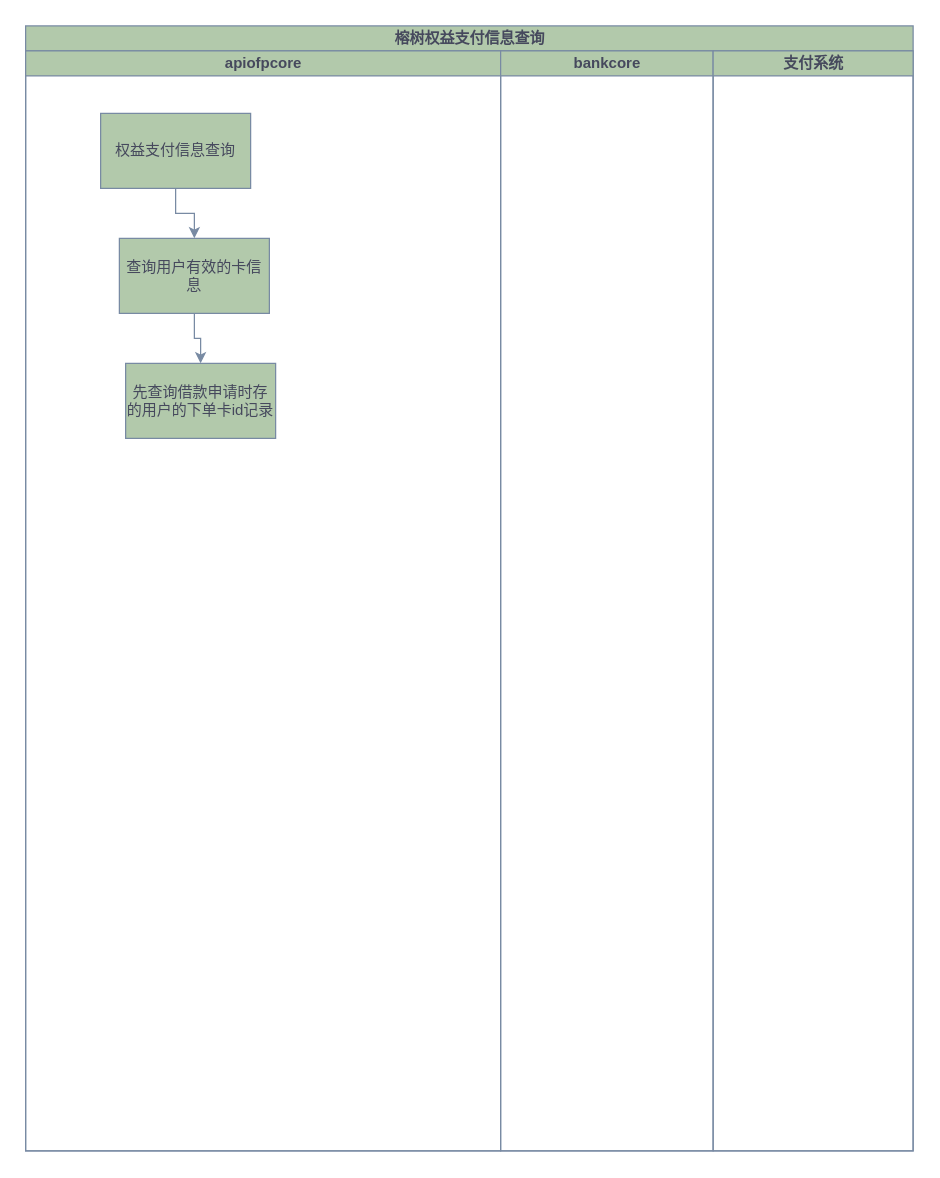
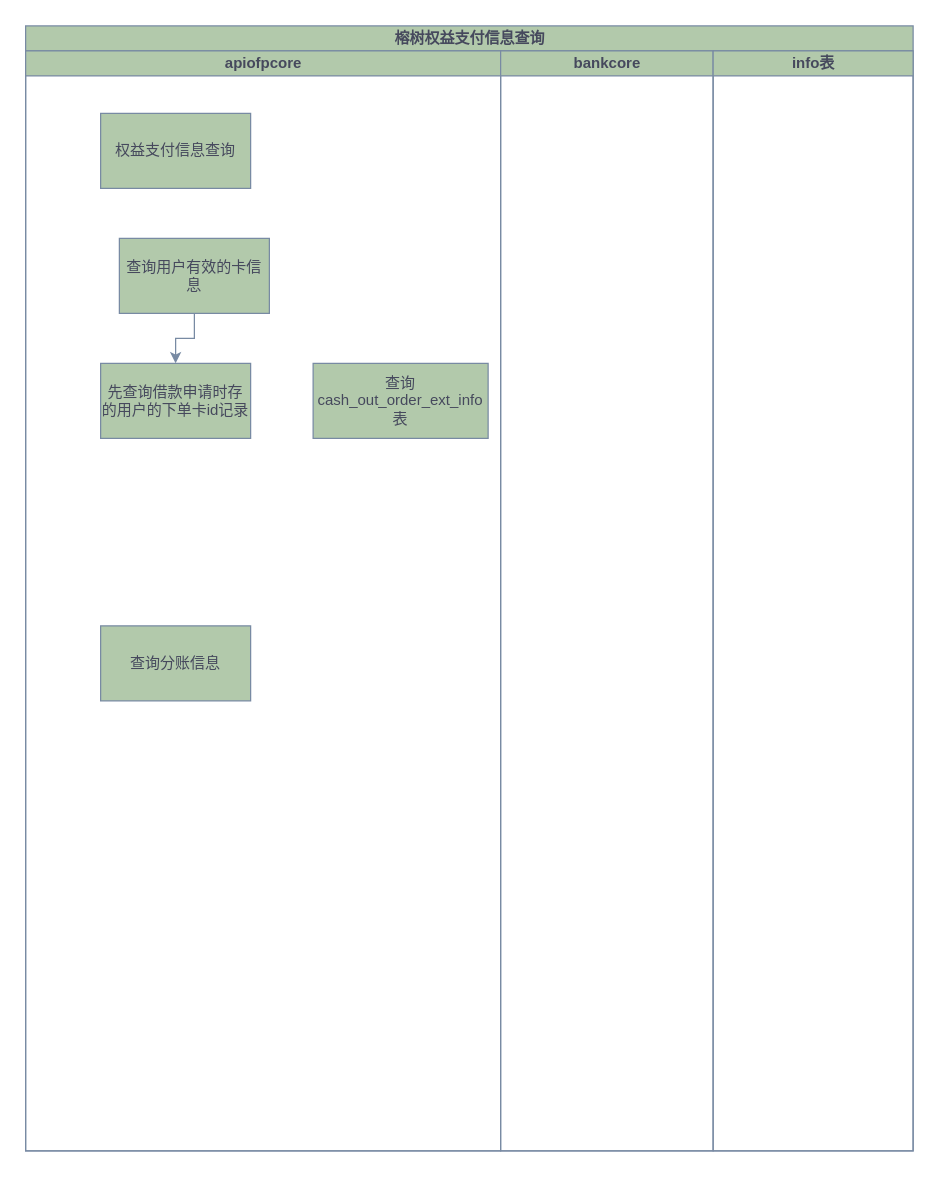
  <mxCell id="0" />
  <mxCell id="1" parent="0" />
  <mxCell id="2" value="榕树权益支付信息查询" style="swimlane;childLayout=stackLayout;resizeParent=1;resizeParentMax=0;startSize=20;html=1;strokeColor=#788AA3;fontColor=#46495D;fillColor=#B2C9AB;" vertex="1" parent="1"><mxGeometry x="20" y="20" width="710.0" height="900" as="geometry" /></mxCell>
  <mxCell id="3" value="apiofpcore" style="swimlane;startSize=20;html=1;strokeColor=#788AA3;fontColor=#46495D;fillColor=#B2C9AB;" vertex="1" parent="2"><mxGeometry y="20" width="380.0" height="880" as="geometry" /></mxCell>
- <mxCell id="4" value="" style="edgeStyle=orthogonalEdgeStyle;rounded=0;orthogonalLoop=1;jettySize=auto;html=1;strokeColor=#788AA3;fontColor=#46495D;fillColor=#B2C9AB;" edge="1" parent="3" source="5" target="7"><mxGeometry relative="1" as="geometry" /></mxCell>
  <mxCell id="5" value="权益支付信息查询" style="rounded=0;whiteSpace=wrap;html=1;strokeColor=#788AA3;fontColor=#46495D;fillColor=#B2C9AB;" vertex="1" parent="3"><mxGeometry x="60.0" y="50" width="120" height="60" as="geometry" /></mxCell>
  <mxCell id="6" value="" style="edgeStyle=orthogonalEdgeStyle;rounded=0;orthogonalLoop=1;jettySize=auto;html=1;strokeColor=#788AA3;fontColor=#46495D;fillColor=#B2C9AB;" edge="1" parent="3" source="7" target="9"><mxGeometry relative="1" as="geometry" /></mxCell>
  <mxCell id="7" value="查询用户有效的卡信息" style="rounded=0;whiteSpace=wrap;html=1;strokeColor=#788AA3;fontColor=#46495D;fillColor=#B2C9AB;" vertex="1" parent="3"><mxGeometry x="75" y="150" width="120" height="60" as="geometry" /></mxCell>
- <mxCell id="9" value="先查询借款申请时存的用户的下单卡id记录" style="rounded=0;whiteSpace=wrap;html=1;strokeColor=#788AA3;fontColor=#46495D;fillColor=#B2C9AB;" vertex="1" parent="3"><mxGeometry x="80" y="250" width="120" height="60" as="geometry" /></mxCell>
+ <mxCell id="8" value="查询分账信息" style="rounded=0;whiteSpace=wrap;html=1;strokeColor=#788AA3;fontColor=#46495D;fillColor=#B2C9AB;" vertex="1" parent="3"><mxGeometry x="60.0" y="460" width="120" height="60" as="geometry" /></mxCell>
+ <mxCell id="9" value="先查询借款申请时存的用户的下单卡id记录" style="rounded=0;whiteSpace=wrap;html=1;strokeColor=#788AA3;fontColor=#46495D;fillColor=#B2C9AB;" vertex="1" parent="3"><mxGeometry x="60.0" y="250" width="120" height="60" as="geometry" /></mxCell>
+ <mxCell id="10" value="查询&lt;div&gt;cash_out_order_ext_info表&lt;/div&gt;" style="whiteSpace=wrap;html=1;fillColor=#B2C9AB;strokeColor=#788AA3;fontColor=#46495D;rounded=0;" vertex="1" parent="3"><mxGeometry x="230" y="250" width="140" height="60" as="geometry" /></mxCell>
  <mxCell id="11" value="bankcore" style="swimlane;startSize=20;html=1;strokeColor=#788AA3;fontColor=#46495D;fillColor=#B2C9AB;" vertex="1" parent="2"><mxGeometry x="380.0" y="20" width="170" height="880" as="geometry" /></mxCell>
- <mxCell id="12" value="支付系统" style="swimlane;startSize=20;html=1;strokeColor=#788AA3;fontColor=#46495D;fillColor=#B2C9AB;" vertex="1" parent="2"><mxGeometry x="550.0" y="20" width="160" height="880" as="geometry" /></mxCell>
+ <mxCell id="12" value="info表" style="swimlane;startSize=20;html=1;strokeColor=#788AA3;fontColor=#46495D;fillColor=#B2C9AB;" vertex="1" parent="2"><mxGeometry x="550.0" y="20" width="160" height="880" as="geometry" /></mxCell>
